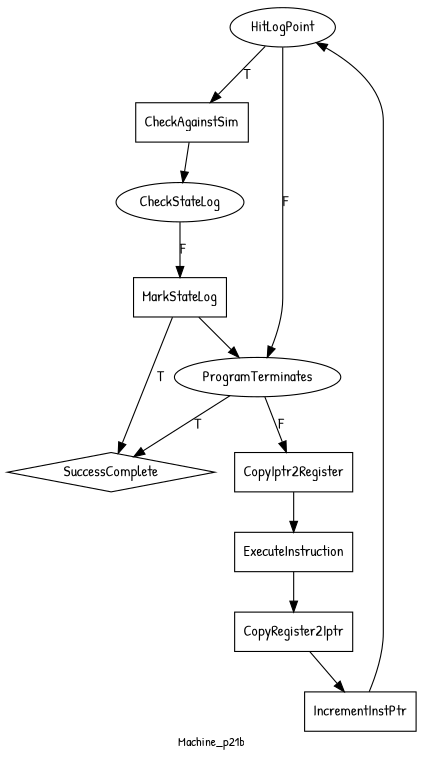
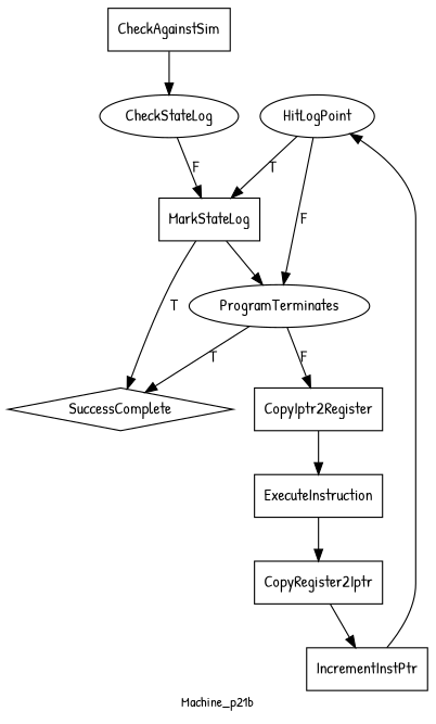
  digraph {
    fontname="Patrick Hand"
    fontsize=12
    label=Machine_p21b
    node [fontname="Patrick Hand" shape=box]
    edge [fontname="Patrick Hand"]
    HitLogPoint [shape=ellipse]
    CheckAgainstSim
    ProgramTerminates [shape=ellipse]
    CheckStateLog [shape=ellipse]
    MarkStateLog
    CopyIptr2Register
    ExecuteInstruction
    CopyRegister2Iptr
    IncrementInstPtr
    SuccessComplete [shape=diamond]
-   HitLogPoint -> CheckAgainstSim [label=T]
+   HitLogPoint -> MarkStateLog [label=T]
    HitLogPoint -> ProgramTerminates [label=F]
    CheckAgainstSim -> CheckStateLog
    ProgramTerminates -> CopyIptr2Register [label=F]
    ProgramTerminates -> SuccessComplete [label=T]
    CheckStateLog -> MarkStateLog [label=F]
    MarkStateLog -> ProgramTerminates
    MarkStateLog -> SuccessComplete [label=T]
    CopyIptr2Register -> ExecuteInstruction
    ExecuteInstruction -> CopyRegister2Iptr
    CopyRegister2Iptr -> IncrementInstPtr
    IncrementInstPtr -> HitLogPoint
  }
